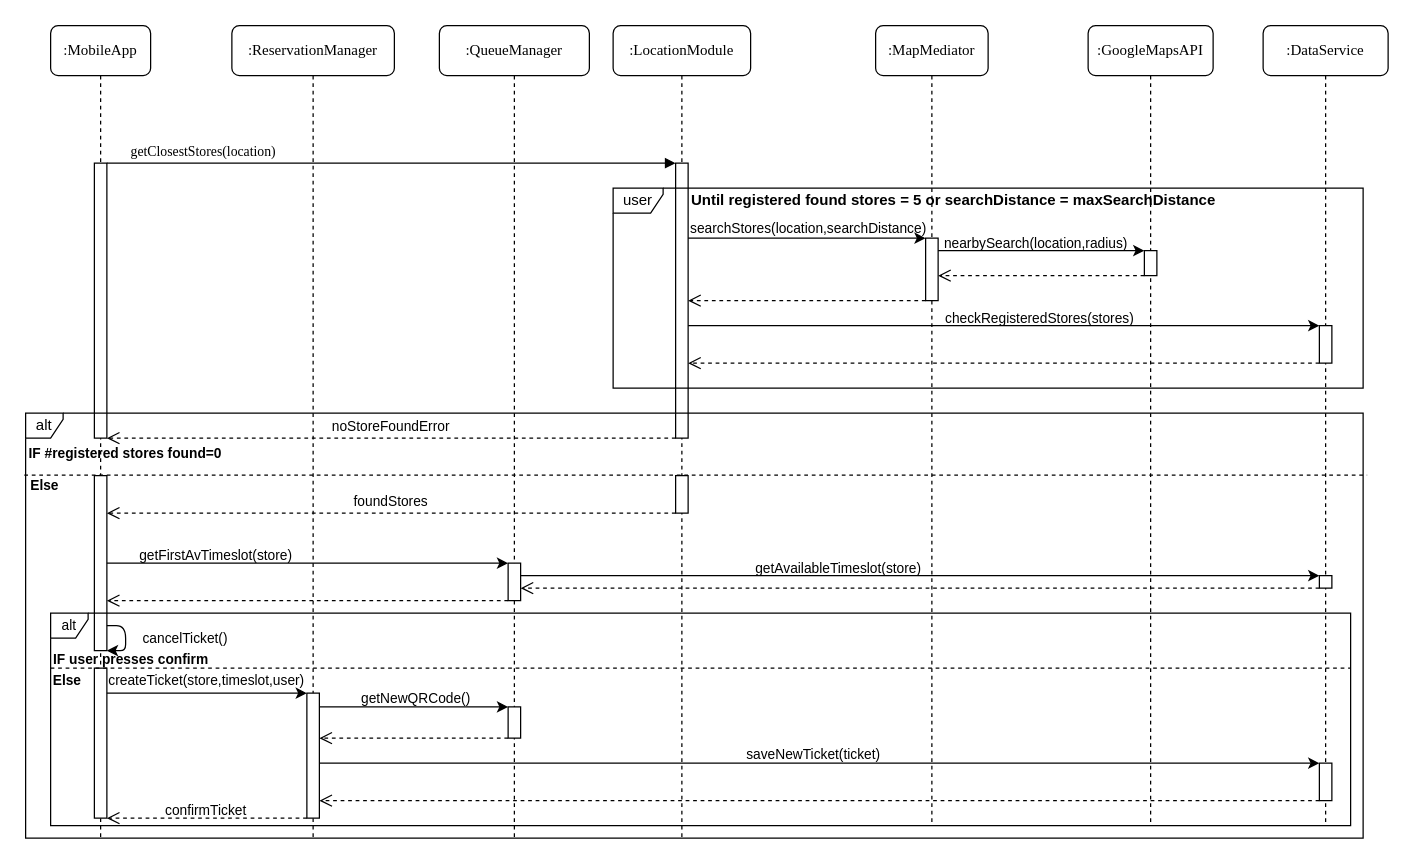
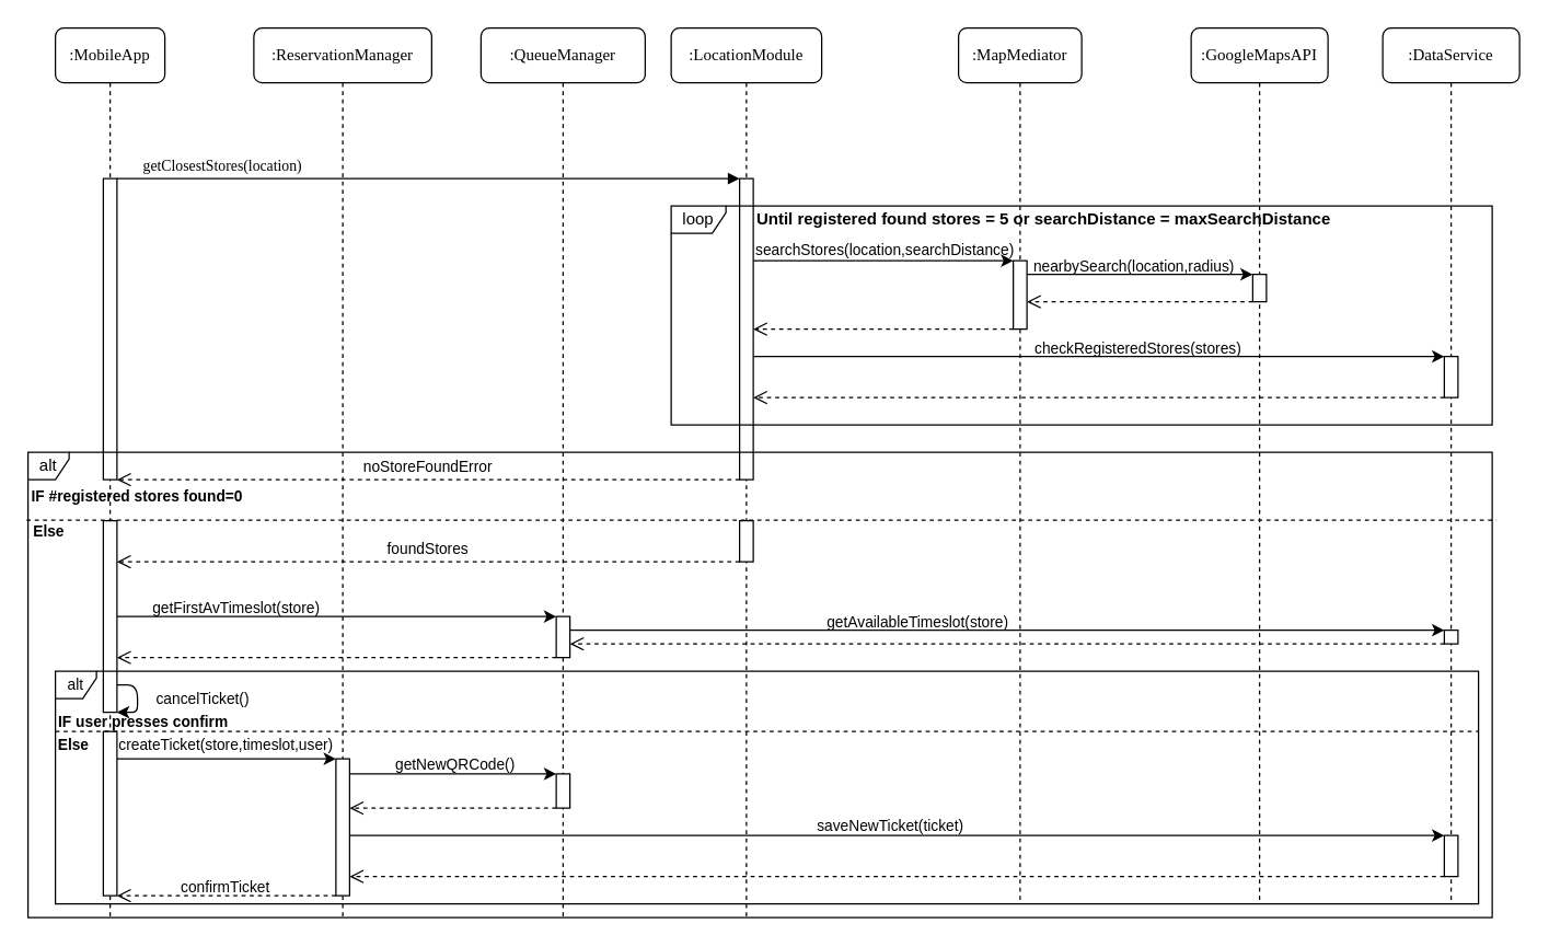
  <mxCell id="0" />
  <mxCell id="1" parent="0" />
  <mxCell id="2" value=":ReservationManager" style="shape=umlLifeline;perimeter=lifelinePerimeter;whiteSpace=wrap;html=1;container=1;collapsible=0;recursiveResize=0;outlineConnect=0;rounded=1;shadow=0;comic=0;labelBackgroundColor=none;strokeWidth=1;fontFamily=Verdana;fontSize=12;align=center;" parent="1" vertex="1"><mxGeometry x="185" y="20" width="130" height="650" as="geometry" /></mxCell>
  <mxCell id="3" value="" style="html=1;points=[];perimeter=orthogonalPerimeter;rounded=0;shadow=0;comic=0;labelBackgroundColor=none;strokeWidth=1;fontFamily=Verdana;fontSize=12;align=center;" parent="2" vertex="1"><mxGeometry x="60" y="534" width="10" height="100" as="geometry" /></mxCell>
  <mxCell id="4" value=":QueueManager" style="shape=umlLifeline;perimeter=lifelinePerimeter;whiteSpace=wrap;html=1;container=1;collapsible=0;recursiveResize=0;outlineConnect=0;rounded=1;shadow=0;comic=0;labelBackgroundColor=none;strokeWidth=1;fontFamily=Verdana;fontSize=12;align=center;" parent="1" vertex="1"><mxGeometry x="351" y="20" width="120" height="650" as="geometry" /></mxCell>
  <mxCell id="5" value="" style="html=1;points=[];perimeter=orthogonalPerimeter;rounded=0;shadow=0;comic=0;labelBackgroundColor=none;strokeWidth=1;fontFamily=Verdana;fontSize=12;align=center;" parent="4" vertex="1"><mxGeometry x="55" y="430" width="10" height="30" as="geometry" /></mxCell>
  <mxCell id="6" value="" style="html=1;points=[];perimeter=orthogonalPerimeter;rounded=0;shadow=0;comic=0;labelBackgroundColor=none;strokeWidth=1;fontFamily=Verdana;fontSize=12;align=center;" parent="4" vertex="1"><mxGeometry x="55" y="545" width="10" height="25" as="geometry" /></mxCell>
  <mxCell id="7" value=":LocationModule" style="shape=umlLifeline;perimeter=lifelinePerimeter;whiteSpace=wrap;html=1;container=1;collapsible=0;recursiveResize=0;outlineConnect=0;rounded=1;shadow=0;comic=0;labelBackgroundColor=none;strokeWidth=1;fontFamily=Verdana;fontSize=12;align=center;" parent="1" vertex="1"><mxGeometry x="490" y="20" width="110" height="650" as="geometry" /></mxCell>
  <mxCell id="8" value="" style="html=1;points=[];perimeter=orthogonalPerimeter;rounded=0;shadow=0;comic=0;labelBackgroundColor=none;strokeWidth=1;fontFamily=Verdana;fontSize=12;align=center;" parent="7" vertex="1"><mxGeometry x="50" y="110" width="10" height="220" as="geometry" /></mxCell>
  <mxCell id="9" value="" style="html=1;points=[];perimeter=orthogonalPerimeter;rounded=0;shadow=0;comic=0;labelBackgroundColor=none;strokeWidth=1;fontFamily=Verdana;fontSize=12;align=center;" vertex="1" parent="7"><mxGeometry x="50" y="360" width="10" height="30" as="geometry" /></mxCell>
  <mxCell id="10" value=":MapMediator" style="shape=umlLifeline;perimeter=lifelinePerimeter;whiteSpace=wrap;html=1;container=1;collapsible=0;recursiveResize=0;outlineConnect=0;rounded=1;shadow=0;comic=0;labelBackgroundColor=none;strokeWidth=1;fontFamily=Verdana;fontSize=12;align=center;" parent="1" vertex="1"><mxGeometry x="700" y="20" width="90" height="640" as="geometry" /></mxCell>
  <mxCell id="11" value="" style="html=1;points=[];perimeter=orthogonalPerimeter;rounded=0;shadow=0;comic=0;labelBackgroundColor=none;strokeWidth=1;fontFamily=Verdana;fontSize=12;align=center;" parent="10" vertex="1"><mxGeometry x="40" y="170" width="10" height="50" as="geometry" /></mxCell>
  <mxCell id="12" value=":GoogleMapsAPI" style="shape=umlLifeline;perimeter=lifelinePerimeter;whiteSpace=wrap;html=1;container=1;collapsible=0;recursiveResize=0;outlineConnect=0;rounded=1;shadow=0;comic=0;labelBackgroundColor=none;strokeWidth=1;fontFamily=Verdana;fontSize=12;align=center;" parent="1" vertex="1"><mxGeometry x="870" y="20" width="100" height="640" as="geometry" /></mxCell>
  <mxCell id="13" value="" style="html=1;points=[];perimeter=orthogonalPerimeter;rounded=0;shadow=0;comic=0;labelBackgroundColor=none;strokeWidth=1;fontFamily=Verdana;fontSize=12;align=center;" parent="12" vertex="1"><mxGeometry x="45" y="180" width="10" height="20" as="geometry" /></mxCell>
  <mxCell id="14" value=":DataService" style="shape=umlLifeline;perimeter=lifelinePerimeter;whiteSpace=wrap;html=1;container=1;collapsible=0;recursiveResize=0;outlineConnect=0;rounded=1;shadow=0;comic=0;labelBackgroundColor=none;strokeWidth=1;fontFamily=Verdana;fontSize=12;align=center;" parent="1" vertex="1"><mxGeometry x="1010" y="20" width="100" height="640" as="geometry" /></mxCell>
  <mxCell id="15" value="" style="html=1;points=[];perimeter=orthogonalPerimeter;rounded=0;shadow=0;comic=0;labelBackgroundColor=none;strokeWidth=1;fontFamily=Verdana;fontSize=12;align=center;" parent="14" vertex="1"><mxGeometry x="45" y="240" width="10" height="30" as="geometry" /></mxCell>
  <mxCell id="16" value="" style="html=1;points=[];perimeter=orthogonalPerimeter;rounded=0;shadow=0;comic=0;labelBackgroundColor=none;strokeWidth=1;fontFamily=Verdana;fontSize=12;align=center;" parent="14" vertex="1"><mxGeometry x="45" y="440" width="10" height="10" as="geometry" /></mxCell>
  <mxCell id="17" value=":MobileApp" style="shape=umlLifeline;perimeter=lifelinePerimeter;whiteSpace=wrap;html=1;container=1;collapsible=0;recursiveResize=0;outlineConnect=0;rounded=1;shadow=0;comic=0;labelBackgroundColor=none;strokeWidth=1;fontFamily=Verdana;fontSize=12;align=center;" parent="1" vertex="1"><mxGeometry x="40" y="20" width="80" height="650" as="geometry" /></mxCell>
  <mxCell id="18" value="" style="html=1;points=[];perimeter=orthogonalPerimeter;rounded=0;shadow=0;comic=0;labelBackgroundColor=none;strokeWidth=1;fontFamily=Verdana;fontSize=12;align=center;" parent="17" vertex="1"><mxGeometry x="35" y="110" width="10" height="220" as="geometry" /></mxCell>
  <mxCell id="19" value="" style="html=1;points=[];perimeter=orthogonalPerimeter;rounded=0;shadow=0;comic=0;labelBackgroundColor=none;strokeWidth=1;fontFamily=Verdana;fontSize=12;align=center;" parent="17" vertex="1"><mxGeometry x="35" y="360" width="10" height="140" as="geometry" /></mxCell>
  <mxCell id="20" value="" style="html=1;points=[];perimeter=orthogonalPerimeter;rounded=0;shadow=0;comic=0;labelBackgroundColor=none;strokeWidth=1;fontFamily=Verdana;fontSize=12;align=center;" parent="17" vertex="1"><mxGeometry x="35" y="514" width="10" height="120" as="geometry" /></mxCell>
  <mxCell id="21" value="" style="endArrow=classic;html=1;" edge="1" parent="17"><mxGeometry width="50" height="50" relative="1" as="geometry"><mxPoint x="45" y="480" as="sourcePoint" /><mxPoint x="45" y="500" as="targetPoint" /><Array as="points"><mxPoint x="60" y="480" /><mxPoint x="60" y="500" /></Array></mxGeometry></mxCell>
  <mxCell id="22" value="getClosestStores(location)" style="html=1;verticalAlign=bottom;endArrow=block;labelBackgroundColor=none;fontFamily=Verdana;fontSize=11;edgeStyle=elbowEdgeStyle;elbow=vertical;" parent="1" source="18" target="8" edge="1"><mxGeometry x="-0.663" relative="1" as="geometry"><mxPoint x="240" y="130" as="sourcePoint" /><mxPoint x="540" y="130" as="targetPoint" /><Array as="points"><mxPoint x="513" y="130" /><mxPoint x="663" y="140" /></Array><mxPoint as="offset" /></mxGeometry></mxCell>
  <mxCell id="23" value="Until registered found stores = 5 or searchDistance = maxSearchDistance" style="text;html=1;strokeColor=none;fillColor=none;align=center;verticalAlign=middle;whiteSpace=wrap;rounded=0;fontStyle=1" parent="1" vertex="1"><mxGeometry x="540" y="150" width="445" height="20" as="geometry" /></mxCell>
  <mxCell id="24" style="edgeStyle=orthogonalEdgeStyle;rounded=0;orthogonalLoop=1;jettySize=auto;html=1;" parent="1" source="8" target="11" edge="1"><mxGeometry relative="1" as="geometry"><Array as="points"><mxPoint x="610" y="190" /><mxPoint x="610" y="190" /></Array></mxGeometry></mxCell>
  <mxCell id="25" value="searchStores(location,searchDistance)" style="edgeLabel;html=1;align=center;verticalAlign=middle;resizable=0;points=[];labelBackgroundColor=none;fontSize=11;" parent="24" vertex="1" connectable="0"><mxGeometry x="0.333" y="-1" relative="1" as="geometry"><mxPoint x="-31.33" y="-10" as="offset" /></mxGeometry></mxCell>
  <mxCell id="26" style="edgeStyle=orthogonalEdgeStyle;rounded=0;orthogonalLoop=1;jettySize=auto;html=1;" parent="1" source="11" target="13" edge="1"><mxGeometry relative="1" as="geometry"><Array as="points"><mxPoint x="850" y="200" /><mxPoint x="850" y="200" /></Array></mxGeometry></mxCell>
  <mxCell id="27" value="nearbySearch(location,radius)" style="edgeLabel;html=1;align=center;verticalAlign=middle;resizable=0;points=[];labelBackgroundColor=none;fontSize=11;" parent="26" vertex="1" connectable="0"><mxGeometry x="-0.22" y="-1" relative="1" as="geometry"><mxPoint x="13.17" y="-8" as="offset" /></mxGeometry></mxCell>
  <mxCell id="28" value="" style="html=1;verticalAlign=bottom;endArrow=open;dashed=1;endSize=8;" parent="1" source="13" target="11" edge="1"><mxGeometry relative="1" as="geometry"><mxPoint x="860" y="220" as="sourcePoint" /><mxPoint x="780" y="220" as="targetPoint" /><Array as="points"><mxPoint x="850" y="220" /></Array></mxGeometry></mxCell>
  <mxCell id="29" value="" style="html=1;verticalAlign=bottom;endArrow=open;dashed=1;endSize=8;" parent="1" source="11" target="8" edge="1"><mxGeometry relative="1" as="geometry"><mxPoint x="720" y="240" as="sourcePoint" /><mxPoint x="640" y="240" as="targetPoint" /><Array as="points"><mxPoint x="650" y="240" /></Array></mxGeometry></mxCell>
  <mxCell id="30" style="edgeStyle=orthogonalEdgeStyle;rounded=0;orthogonalLoop=1;jettySize=auto;html=1;" parent="1" source="8" target="15" edge="1"><mxGeometry relative="1" as="geometry"><Array as="points"><mxPoint x="800" y="260" /><mxPoint x="800" y="260" /></Array></mxGeometry></mxCell>
  <mxCell id="31" value="checkRegisteredStores(stores)" style="edgeLabel;html=1;align=center;verticalAlign=middle;resizable=0;points=[];labelBackgroundColor=none;fontSize=11;" parent="30" vertex="1" connectable="0"><mxGeometry x="0.025" relative="1" as="geometry"><mxPoint x="21.38" y="-7" as="offset" /></mxGeometry></mxCell>
  <mxCell id="32" value="" style="html=1;verticalAlign=bottom;endArrow=open;dashed=1;endSize=8;" parent="1" edge="1"><mxGeometry relative="1" as="geometry"><mxPoint x="1055" y="290" as="sourcePoint" /><mxPoint x="550" y="290" as="targetPoint" /><Array as="points"><mxPoint x="890" y="290" /><mxPoint x="830" y="290" /><mxPoint x="710" y="290" /></Array></mxGeometry></mxCell>
  <mxCell id="33" value="IF #registered stores found=0" style="text;html=1;strokeColor=none;fillColor=none;align=center;verticalAlign=middle;whiteSpace=wrap;rounded=0;labelBackgroundColor=none;fontStyle=1;fontSize=11;" parent="1" vertex="1"><mxGeometry x="21" y="350" width="158" height="23" as="geometry" /></mxCell>
  <mxCell id="34" value="noStoreFoundError" style="html=1;verticalAlign=bottom;endArrow=open;dashed=1;endSize=8;fontSize=11;labelBackgroundColor=none;" parent="1" source="8" target="18" edge="1"><mxGeometry relative="1" as="geometry"><mxPoint x="230" y="350" as="sourcePoint" /><mxPoint x="110" y="386.58" as="targetPoint" /><Array as="points"><mxPoint x="170" y="350" /></Array></mxGeometry></mxCell>
  <mxCell id="35" value="" style="endArrow=none;dashed=1;html=1;fontSize=11;exitX=-0.001;exitY=0.146;exitDx=0;exitDy=0;exitPerimeter=0;entryX=1.003;entryY=0.146;entryDx=0;entryDy=0;entryPerimeter=0;" parent="1" source="60" target="60" edge="1"><mxGeometry width="50" height="50" relative="1" as="geometry"><mxPoint x="420" y="460" as="sourcePoint" /><mxPoint x="470" y="410" as="targetPoint" /></mxGeometry></mxCell>
  <mxCell id="36" value="Else" style="text;html=1;strokeColor=none;fillColor=none;align=center;verticalAlign=middle;whiteSpace=wrap;rounded=0;labelBackgroundColor=none;fontStyle=1;fontSize=11;" parent="1" vertex="1"><mxGeometry x="21" y="381" width="29" height="13" as="geometry" /></mxCell>
  <mxCell id="37" value="foundStores" style="html=1;verticalAlign=bottom;endArrow=open;dashed=1;endSize=8;fontSize=11;labelBackgroundColor=none;" parent="1" source="9" target="19" edge="1"><mxGeometry relative="1" as="geometry"><mxPoint x="230" y="420" as="sourcePoint" /><mxPoint x="180" y="420" as="targetPoint" /><Array as="points"><mxPoint x="350" y="410" /><mxPoint x="170" y="410" /></Array></mxGeometry></mxCell>
  <mxCell id="38" style="edgeStyle=orthogonalEdgeStyle;rounded=0;orthogonalLoop=1;jettySize=auto;html=1;fontSize=11;" parent="1" target="5" edge="1" source="19"><mxGeometry relative="1" as="geometry"><mxPoint x="240" y="450" as="sourcePoint" /><Array as="points"><mxPoint x="330" y="450" /><mxPoint x="330" y="450" /></Array></mxGeometry></mxCell>
  <mxCell id="39" value="getFirstAvTimeslot(store)" style="edgeLabel;html=1;align=center;verticalAlign=middle;resizable=0;points=[];fontSize=11;labelBackgroundColor=none;" parent="38" vertex="1" connectable="0"><mxGeometry x="0.132" y="-1" relative="1" as="geometry"><mxPoint x="-95.83" y="-8" as="offset" /></mxGeometry></mxCell>
  <mxCell id="40" value="" style="html=1;verticalAlign=bottom;endArrow=open;dashed=1;endSize=8;fontSize=11;" parent="1" source="5" target="19" edge="1"><mxGeometry relative="1" as="geometry"><mxPoint x="405" y="470" as="sourcePoint" /><mxPoint x="240" y="480" as="targetPoint" /><Array as="points"><mxPoint x="335" y="480" /></Array></mxGeometry></mxCell>
  <mxCell id="41" value="IF user presses confirm" style="text;html=1;strokeColor=none;fillColor=none;align=center;verticalAlign=middle;whiteSpace=wrap;rounded=0;labelBackgroundColor=none;fontStyle=1;fontSize=11;" parent="1" vertex="1"><mxGeometry x="39" y="520" width="131" height="13" as="geometry" /></mxCell>
  <mxCell id="42" value="" style="endArrow=none;dashed=1;html=1;fontSize=11;exitX=0;exitY=0;exitDx=0;exitDy=0;" parent="1" edge="1"><mxGeometry width="50" height="50" relative="1" as="geometry"><mxPoint x="40" y="534" as="sourcePoint" /><mxPoint x="1080" y="534" as="targetPoint" /></mxGeometry></mxCell>
  <mxCell id="43" value="Else" style="text;html=1;strokeColor=none;fillColor=none;align=center;verticalAlign=middle;whiteSpace=wrap;rounded=0;labelBackgroundColor=none;fontStyle=1;fontSize=11;" parent="1" vertex="1"><mxGeometry x="40" y="537" width="27" height="13" as="geometry" /></mxCell>
  <mxCell id="44" style="edgeStyle=orthogonalEdgeStyle;rounded=0;orthogonalLoop=1;jettySize=auto;html=1;fontSize=11;" parent="1" source="3" target="6" edge="1"><mxGeometry relative="1" as="geometry"><Array as="points"><mxPoint x="320" y="565" /><mxPoint x="320" y="565" /></Array></mxGeometry></mxCell>
  <mxCell id="45" value="getNewQRCode()" style="edgeLabel;html=1;align=center;verticalAlign=middle;resizable=0;points=[];fontSize=11;labelBackgroundColor=none;" parent="44" vertex="1" connectable="0"><mxGeometry x="0.131" y="-1" relative="1" as="geometry"><mxPoint x="-8.14" y="-8.53" as="offset" /></mxGeometry></mxCell>
  <mxCell id="46" value="" style="html=1;verticalAlign=bottom;endArrow=open;dashed=1;endSize=8;fontSize=11;" parent="1" source="6" target="3" edge="1"><mxGeometry relative="1" as="geometry"><mxPoint x="395" y="580" as="sourcePoint" /><mxPoint x="260" y="580" as="targetPoint" /><Array as="points"><mxPoint x="360" y="590" /></Array></mxGeometry></mxCell>
  <mxCell id="47" value="" style="html=1;points=[];perimeter=orthogonalPerimeter;rounded=0;shadow=0;comic=0;labelBackgroundColor=none;strokeWidth=1;fontFamily=Verdana;fontSize=12;align=center;" parent="1" vertex="1"><mxGeometry x="1055" y="610" width="10" height="30" as="geometry" /></mxCell>
  <mxCell id="48" style="edgeStyle=orthogonalEdgeStyle;rounded=0;orthogonalLoop=1;jettySize=auto;html=1;fontSize=10;" parent="1" source="3" target="47" edge="1"><mxGeometry relative="1" as="geometry"><Array as="points"><mxPoint x="660" y="610" /><mxPoint x="660" y="610" /></Array></mxGeometry></mxCell>
  <mxCell id="49" value="saveNewTicket(ticket)" style="edgeLabel;html=1;align=center;verticalAlign=middle;resizable=0;points=[];fontSize=11;labelBackgroundColor=none;" parent="48" vertex="1" connectable="0"><mxGeometry x="-0.118" y="-3" relative="1" as="geometry"><mxPoint x="41" y="-11" as="offset" /></mxGeometry></mxCell>
  <mxCell id="50" value="" style="html=1;verticalAlign=bottom;endArrow=open;dashed=1;endSize=8;fontSize=11;" parent="1" source="47" target="3" edge="1"><mxGeometry relative="1" as="geometry"><mxPoint x="455" y="640" as="sourcePoint" /><mxPoint x="320" y="640" as="targetPoint" /><Array as="points"><mxPoint x="420" y="640" /></Array></mxGeometry></mxCell>
  <mxCell id="51" value="" style="html=1;verticalAlign=bottom;endArrow=open;dashed=1;endSize=8;fontSize=11;" parent="1" source="3" target="20" edge="1"><mxGeometry relative="1" as="geometry"><mxPoint x="230" y="654" as="sourcePoint" /><mxPoint x="95" y="654" as="targetPoint" /><Array as="points"><mxPoint x="200" y="654" /></Array></mxGeometry></mxCell>
  <mxCell id="52" value="confirmTicket" style="edgeLabel;html=1;align=center;verticalAlign=middle;resizable=0;points=[];fontSize=11;labelBackgroundColor=none;" parent="51" vertex="1" connectable="0"><mxGeometry x="0.076" y="2" relative="1" as="geometry"><mxPoint x="4" y="-9" as="offset" /></mxGeometry></mxCell>
  <mxCell id="53" style="edgeStyle=orthogonalEdgeStyle;rounded=0;orthogonalLoop=1;jettySize=auto;html=1;fontSize=10;" parent="1" source="5" target="16" edge="1"><mxGeometry relative="1" as="geometry"><Array as="points"><mxPoint x="740" y="460" /><mxPoint x="740" y="460" /></Array></mxGeometry></mxCell>
  <mxCell id="54" value="getAvailableTimeslot(store)" style="edgeLabel;html=1;align=center;verticalAlign=middle;resizable=0;points=[];fontSize=11;labelBackgroundColor=none;" parent="53" vertex="1" connectable="0"><mxGeometry x="-0.144" y="3" relative="1" as="geometry"><mxPoint x="-20" y="-4" as="offset" /></mxGeometry></mxCell>
  <mxCell id="55" value="" style="html=1;verticalAlign=bottom;endArrow=open;dashed=1;endSize=8;" parent="1" source="16" target="5" edge="1"><mxGeometry relative="1" as="geometry"><mxPoint x="1025" y="480" as="sourcePoint" /><mxPoint x="520" y="480" as="targetPoint" /><Array as="points"><mxPoint x="680" y="470" /></Array></mxGeometry></mxCell>
  <mxCell id="56" value="&lt;font style=&quot;font-size: 11px&quot;&gt;cancelTicket()&lt;/font&gt;" style="text;html=1;strokeColor=none;fillColor=none;align=center;verticalAlign=middle;whiteSpace=wrap;rounded=0;" vertex="1" parent="1"><mxGeometry x="113" y="500" width="70" height="20" as="geometry" /></mxCell>
  <mxCell id="57" value="" style="endArrow=classic;html=1;" edge="1" parent="1" source="20" target="3"><mxGeometry width="50" height="50" relative="1" as="geometry"><mxPoint x="290" y="600" as="sourcePoint" /><mxPoint x="340" y="550" as="targetPoint" /><Array as="points"><mxPoint x="160" y="554" /></Array></mxGeometry></mxCell>
  <mxCell id="58" value="&lt;font style=&quot;font-size: 11px&quot;&gt;createTicket(store,timeslot,user)&lt;/font&gt;" style="text;html=1;strokeColor=none;fillColor=none;align=center;verticalAlign=middle;whiteSpace=wrap;rounded=0;" vertex="1" parent="1"><mxGeometry x="95" y="540" width="140" height="7" as="geometry" /></mxCell>
  <mxCell id="59" value="alt" style="shape=umlFrame;whiteSpace=wrap;html=1;labelBackgroundColor=none;fontSize=11;width=30;height=20;" parent="1" vertex="1"><mxGeometry x="40" y="490" width="1040" height="170" as="geometry" /></mxCell>
  <mxCell id="60" value="alt" style="shape=umlFrame;whiteSpace=wrap;html=1;labelBackgroundColor=none;width=30;height=20;" parent="1" vertex="1"><mxGeometry x="20" y="330" width="1070" height="340" as="geometry" /></mxCell>
- <mxCell id="61" value="user" style="shape=umlFrame;whiteSpace=wrap;html=1;fontSize=12;width=40;height=20;" parent="1" vertex="1"><mxGeometry x="490" y="150" width="600" height="160" as="geometry" /></mxCell>
+ <mxCell id="61" value="loop" style="shape=umlFrame;whiteSpace=wrap;html=1;fontSize=12;width=40;height=20;" parent="1" vertex="1"><mxGeometry x="490" y="150" width="600" height="160" as="geometry" /></mxCell>
